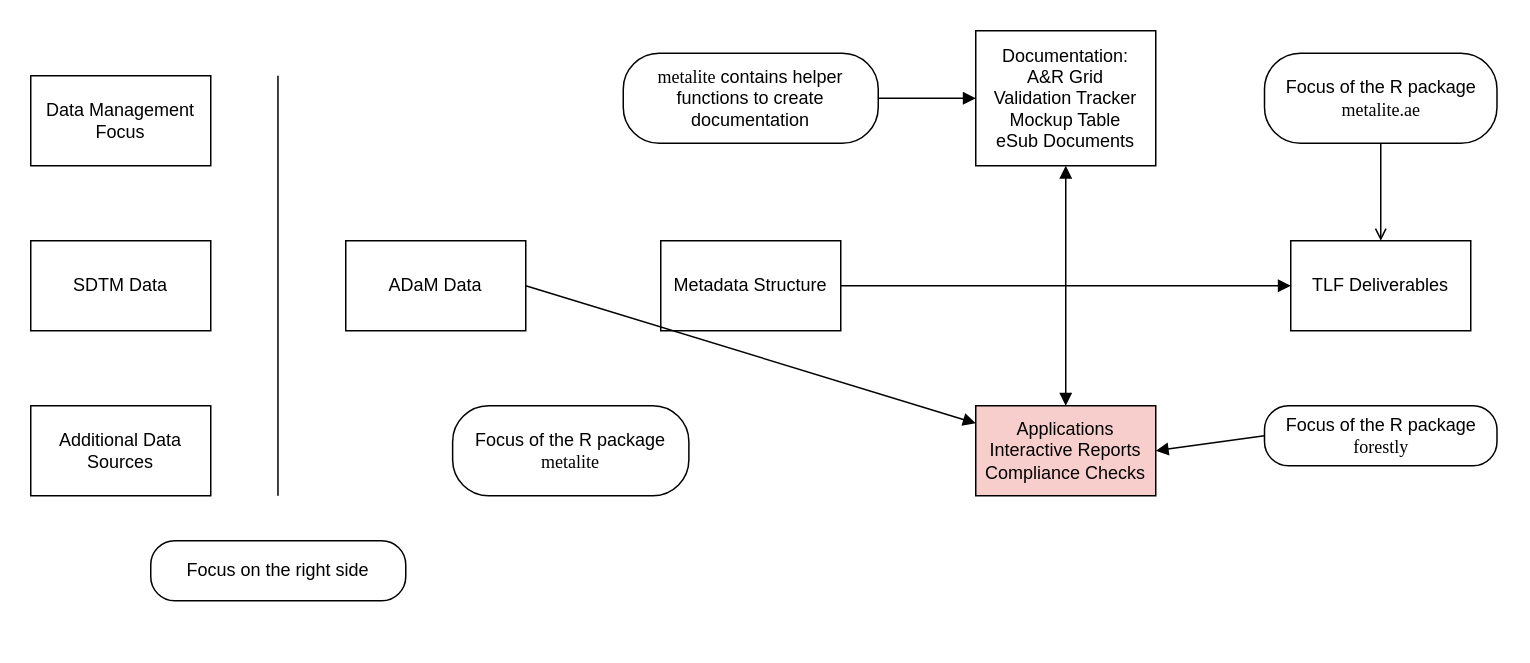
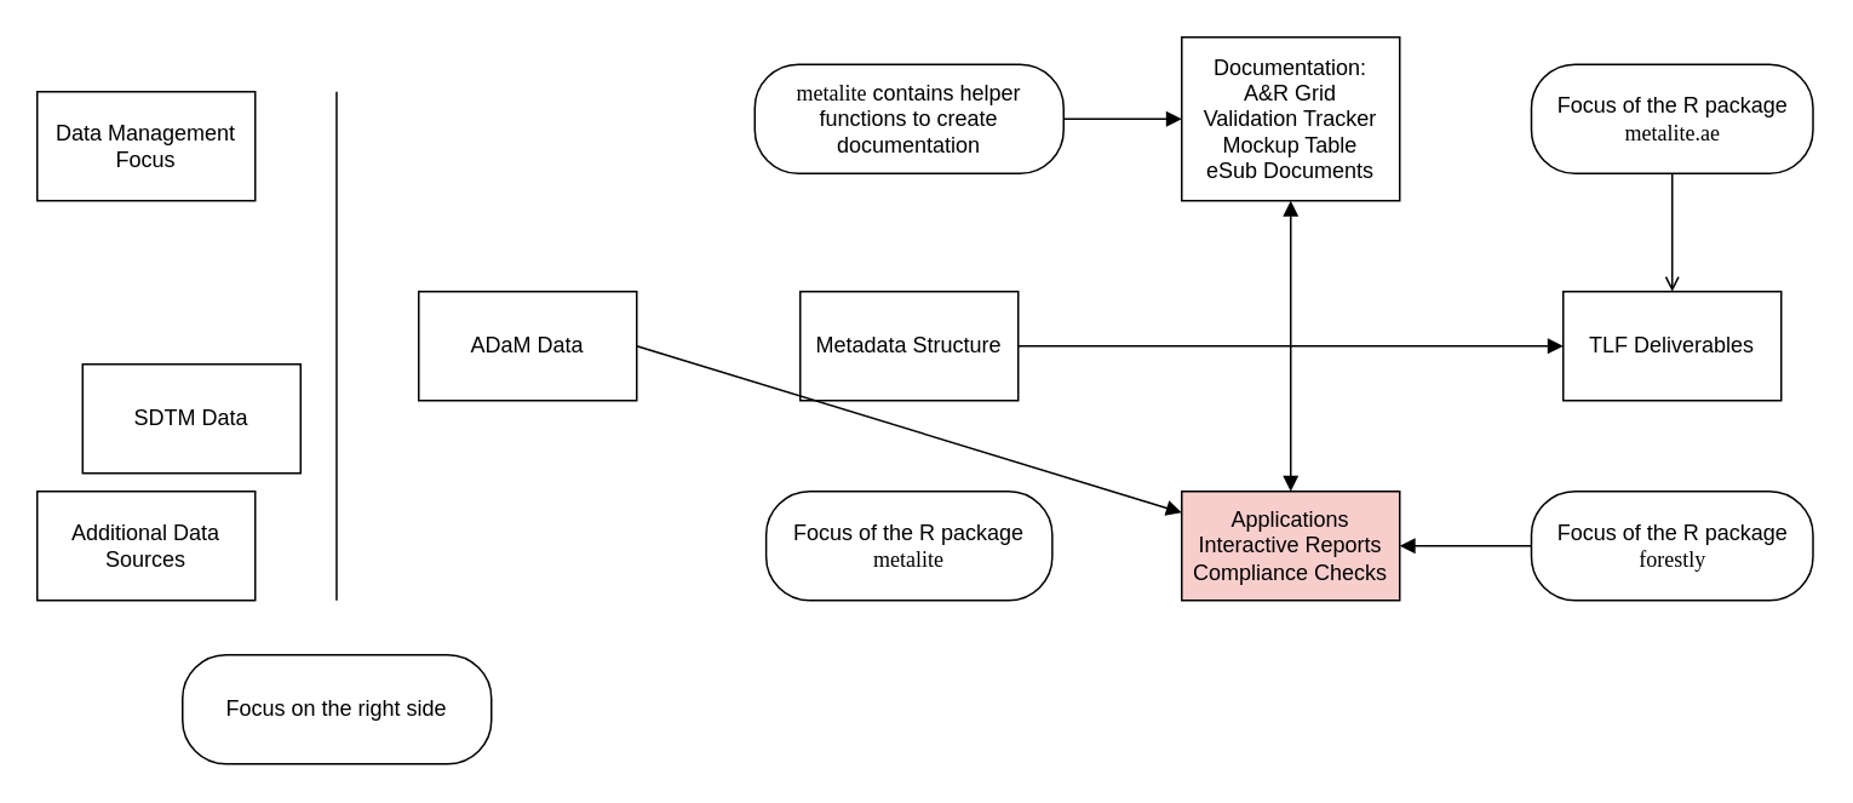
  <mxCell id="0" />
  <mxCell id="1" parent="0" />
  <mxCell id="2" value="Data Management Focus" style="rounded=0;whiteSpace=wrap;html=1;" vertex="1" parent="1"><mxGeometry x="20" y="50" width="120" height="60" as="geometry" /></mxCell>
- <mxCell id="3" value="SDTM Data" style="rounded=0;whiteSpace=wrap;html=1;" vertex="1" parent="1"><mxGeometry x="20" y="160" width="120" height="60" as="geometry" /></mxCell>
+ <mxCell id="3" value="SDTM Data" style="rounded=0;whiteSpace=wrap;html=1;" vertex="1" parent="1"><mxGeometry x="45" y="200" width="120" height="60" as="geometry" /></mxCell>
  <mxCell id="4" value="Additional Data Sources" style="rounded=0;whiteSpace=wrap;html=1;" vertex="1" parent="1"><mxGeometry x="20" y="270" width="120" height="60" as="geometry" /></mxCell>
  <mxCell id="5" value="" style="endArrow=none;html=1;rounded=0;" edge="1" parent="1"><mxGeometry width="50" height="50" relative="1" as="geometry"><mxPoint x="184.81" y="330" as="sourcePoint" /><mxPoint x="184.81" y="50" as="targetPoint" /></mxGeometry></mxCell>
- <mxCell id="6" value="Focus on the right side" style="rounded=1;whiteSpace=wrap;html=1;arcSize=40;" vertex="1" parent="1"><mxGeometry x="100" y="360" width="170" height="40" as="geometry" /></mxCell>
+ <mxCell id="6" value="Focus on the right side" style="rounded=1;whiteSpace=wrap;html=1;arcSize=40;" vertex="1" parent="1"><mxGeometry x="100" y="360" width="170" height="60" as="geometry" /></mxCell>
  <mxCell id="7" value="ADaM Data" style="rounded=0;whiteSpace=wrap;html=1;" vertex="1" parent="1"><mxGeometry x="230" y="160" width="120" height="60" as="geometry" /></mxCell>
  <mxCell id="8" value="Metadata Structure" style="rounded=0;whiteSpace=wrap;html=1;" vertex="1" parent="1"><mxGeometry x="440" y="160" width="120" height="60" as="geometry" /></mxCell>
  <mxCell id="9" value="TLF Deliverables" style="rounded=0;whiteSpace=wrap;html=1;" vertex="1" parent="1"><mxGeometry x="860" y="160" width="120" height="60" as="geometry" /></mxCell>
  <mxCell id="10" value="Applications&lt;br&gt;Interactive Reports&lt;br&gt;Compliance Checks" style="rounded=0;whiteSpace=wrap;html=1;fillColor=#f8cecc;" vertex="1" parent="1"><mxGeometry x="650" y="270" width="120" height="60" as="geometry" /></mxCell>
  <mxCell id="11" value="&lt;div&gt;Documentation:&lt;/div&gt;&lt;div&gt;A&amp;amp;R Grid&lt;/div&gt;&lt;div&gt;Validation Tracker&lt;/div&gt;&lt;div&gt;Mockup Table&lt;/div&gt;&lt;div&gt;eSub Documents&lt;/div&gt;" style="rounded=0;whiteSpace=wrap;html=1;" vertex="1" parent="1"><mxGeometry x="650" y="20" width="120" height="90" as="geometry" /></mxCell>
  <mxCell id="12" value="&lt;font face=&quot;Inconsolata&quot; data-font-src=&quot;https://fonts.googleapis.com/css?family=Inconsolata&quot;&gt;metalite&lt;/font&gt; contains helper functions to create documentation" style="rounded=1;whiteSpace=wrap;html=1;arcSize=40;" vertex="1" parent="1"><mxGeometry x="415" y="35" width="170" height="60" as="geometry" /></mxCell>
  <mxCell id="13" value="" style="endArrow=block;html=1;rounded=0;fontFamily=Inconsolata;fontSource=https%3A%2F%2Ffonts.googleapis.com%2Fcss%3Ffamily%3DInconsolata;exitX=1;exitY=0.5;exitDx=0;exitDy=0;endFill=1;" edge="1" parent="1" source="8" target="9"><mxGeometry width="50" height="50" relative="1" as="geometry"><mxPoint x="630" y="170" as="sourcePoint" /><mxPoint x="680" y="120" as="targetPoint" /></mxGeometry></mxCell>
  <mxCell id="14" value="" style="endArrow=block;startArrow=block;html=1;rounded=0;fontFamily=Inconsolata;fontSource=https%3A%2F%2Ffonts.googleapis.com%2Fcss%3Ffamily%3DInconsolata;exitX=0.5;exitY=0;exitDx=0;exitDy=0;entryX=0.5;entryY=1;entryDx=0;entryDy=0;endFill=1;startFill=1;" edge="1" parent="1" source="10" target="11"><mxGeometry width="50" height="50" relative="1" as="geometry"><mxPoint x="630" y="170" as="sourcePoint" /><mxPoint x="680" y="120" as="targetPoint" /></mxGeometry></mxCell>
  <mxCell id="15" value="" style="endArrow=block;html=1;rounded=0;fontFamily=Inconsolata;fontSource=https%3A%2F%2Ffonts.googleapis.com%2Fcss%3Ffamily%3DInconsolata;exitX=1;exitY=0.5;exitDx=0;exitDy=0;endFill=1;" edge="1" parent="1" source="7" target="10"><mxGeometry width="50" height="50" relative="1" as="geometry"><mxPoint x="440" y="170" as="sourcePoint" /><mxPoint x="490" y="120" as="targetPoint" /></mxGeometry></mxCell>
  <mxCell id="16" value="" style="endArrow=block;html=1;rounded=0;fontFamily=Inconsolata;fontSource=https%3A%2F%2Ffonts.googleapis.com%2Fcss%3Ffamily%3DInconsolata;exitX=1;exitY=0.5;exitDx=0;exitDy=0;entryX=0;entryY=0.5;entryDx=0;entryDy=0;endFill=1;" edge="1" parent="1" source="12" target="11"><mxGeometry width="50" height="50" relative="1" as="geometry"><mxPoint x="440" y="170" as="sourcePoint" /><mxPoint x="490" y="120" as="targetPoint" /></mxGeometry></mxCell>
- <mxCell id="17" value="Focus of the R package &lt;font face=&quot;Inconsolata&quot; data-font-src=&quot;https://fonts.googleapis.com/css?family=Inconsolata&quot;&gt;metalite&lt;/font&gt;" style="rounded=1;whiteSpace=wrap;html=1;arcSize=40;" vertex="1" parent="1"><mxGeometry x="301.25" y="270" width="157.5" height="60" as="geometry" /></mxCell>
- <mxCell id="18" value="Focus of the R package &lt;font face=&quot;Inconsolata&quot; data-font-src=&quot;https://fonts.googleapis.com/css?family=Inconsolata&quot;&gt;forestly&lt;/font&gt;" style="rounded=1;whiteSpace=wrap;html=1;arcSize=40;" vertex="1" parent="1"><mxGeometry x="842.5" y="270" width="155" height="40" as="geometry" /></mxCell>
+ <mxCell id="17" value="Focus of the R package &lt;font face=&quot;Inconsolata&quot; data-font-src=&quot;https://fonts.googleapis.com/css?family=Inconsolata&quot;&gt;metalite&lt;/font&gt;" style="rounded=1;whiteSpace=wrap;html=1;arcSize=40;" vertex="1" parent="1"><mxGeometry x="421.25" y="270" width="157.5" height="60" as="geometry" /></mxCell>
+ <mxCell id="18" value="Focus of the R package &lt;font face=&quot;Inconsolata&quot; data-font-src=&quot;https://fonts.googleapis.com/css?family=Inconsolata&quot;&gt;forestly&lt;/font&gt;" style="rounded=1;whiteSpace=wrap;html=1;arcSize=40;" vertex="1" parent="1"><mxGeometry x="842.5" y="270" width="155" height="60" as="geometry" /></mxCell>
  <mxCell id="19" value="" style="endArrow=block;html=1;rounded=0;fontFamily=Inconsolata;fontSource=https%3A%2F%2Ffonts.googleapis.com%2Fcss%3Ffamily%3DInconsolata;exitX=0;exitY=0.5;exitDx=0;exitDy=0;entryX=1;entryY=0.5;entryDx=0;entryDy=0;endFill=1;" edge="1" parent="1" source="18" target="10"><mxGeometry width="50" height="50" relative="1" as="geometry"><mxPoint x="870" y="40" as="sourcePoint" /><mxPoint x="920" y="-10" as="targetPoint" /></mxGeometry></mxCell>
  <mxCell id="20" value="Focus of the R package &lt;font face=&quot;Inconsolata&quot; data-font-src=&quot;https://fonts.googleapis.com/css?family=Inconsolata&quot;&gt;metalite.ae&lt;/font&gt;" style="rounded=1;whiteSpace=wrap;html=1;arcSize=40;" vertex="1" parent="1"><mxGeometry x="842.5" y="35" width="155" height="60" as="geometry" /></mxCell>
  <mxCell id="21" value="" style="endArrow=open;html=1;rounded=0;fontFamily=Inconsolata;fontSource=https%3A%2F%2Ffonts.googleapis.com%2Fcss%3Ffamily%3DInconsolata;entryX=0.5;entryY=0;entryDx=0;entryDy=0;exitX=0.5;exitY=1;exitDx=0;exitDy=0;endFill=1;" edge="1" parent="1" source="20" target="9"><mxGeometry width="50" height="50" relative="1" as="geometry"><mxPoint x="820" y="160" as="sourcePoint" /><mxPoint x="870" y="110" as="targetPoint" /></mxGeometry></mxCell>
